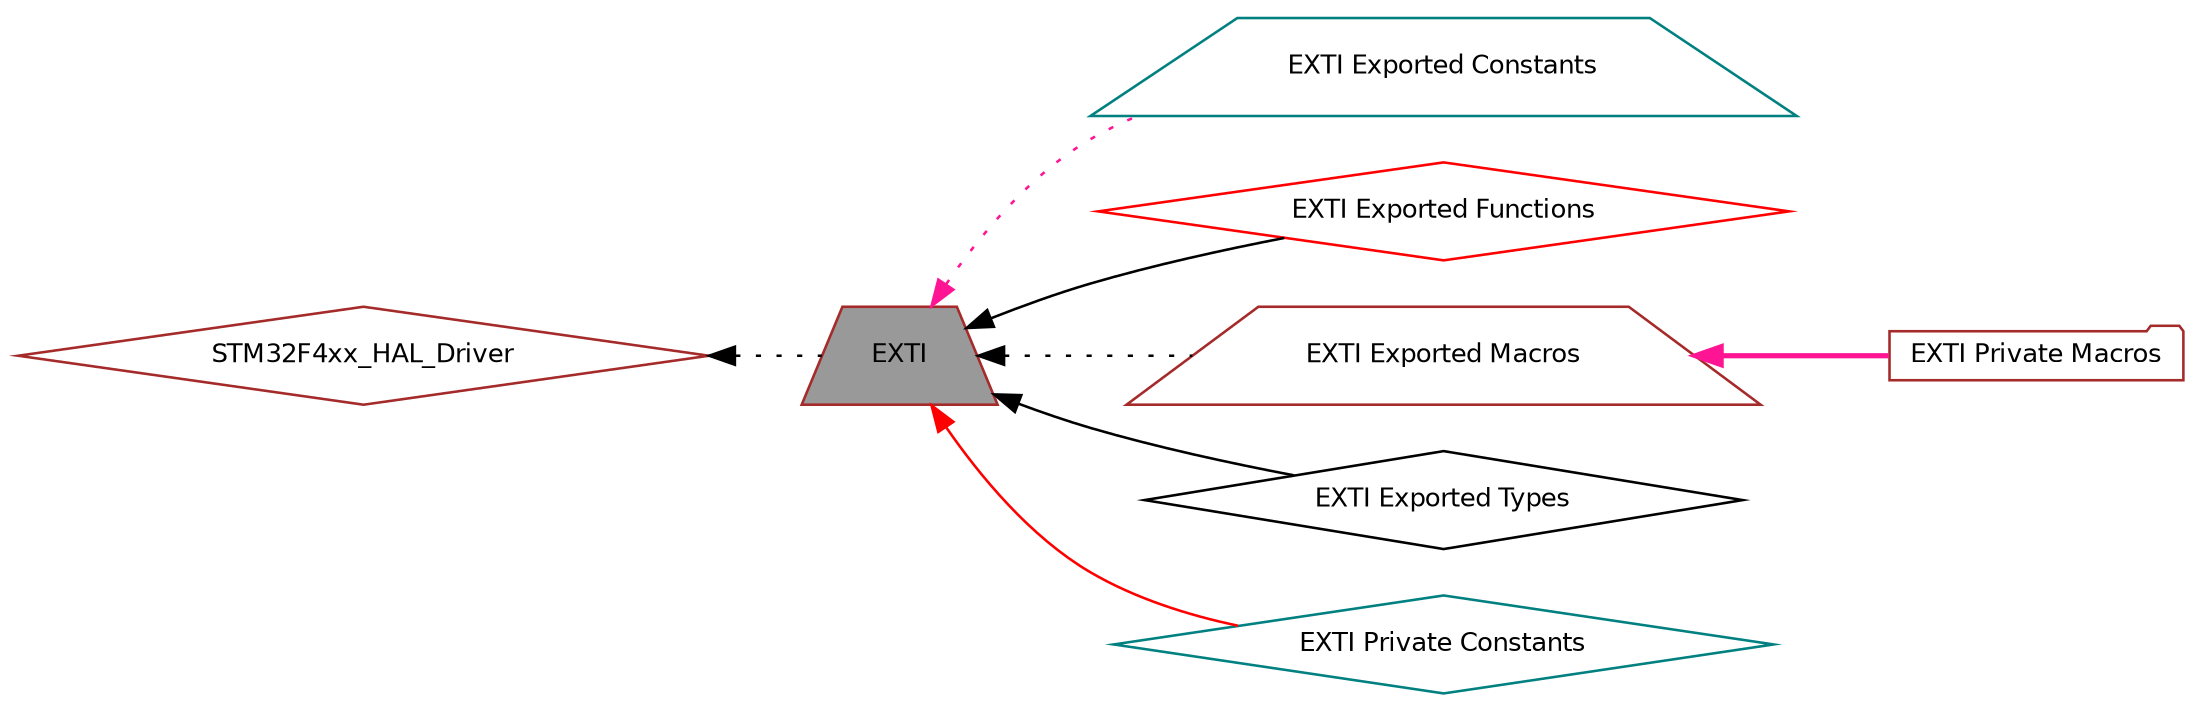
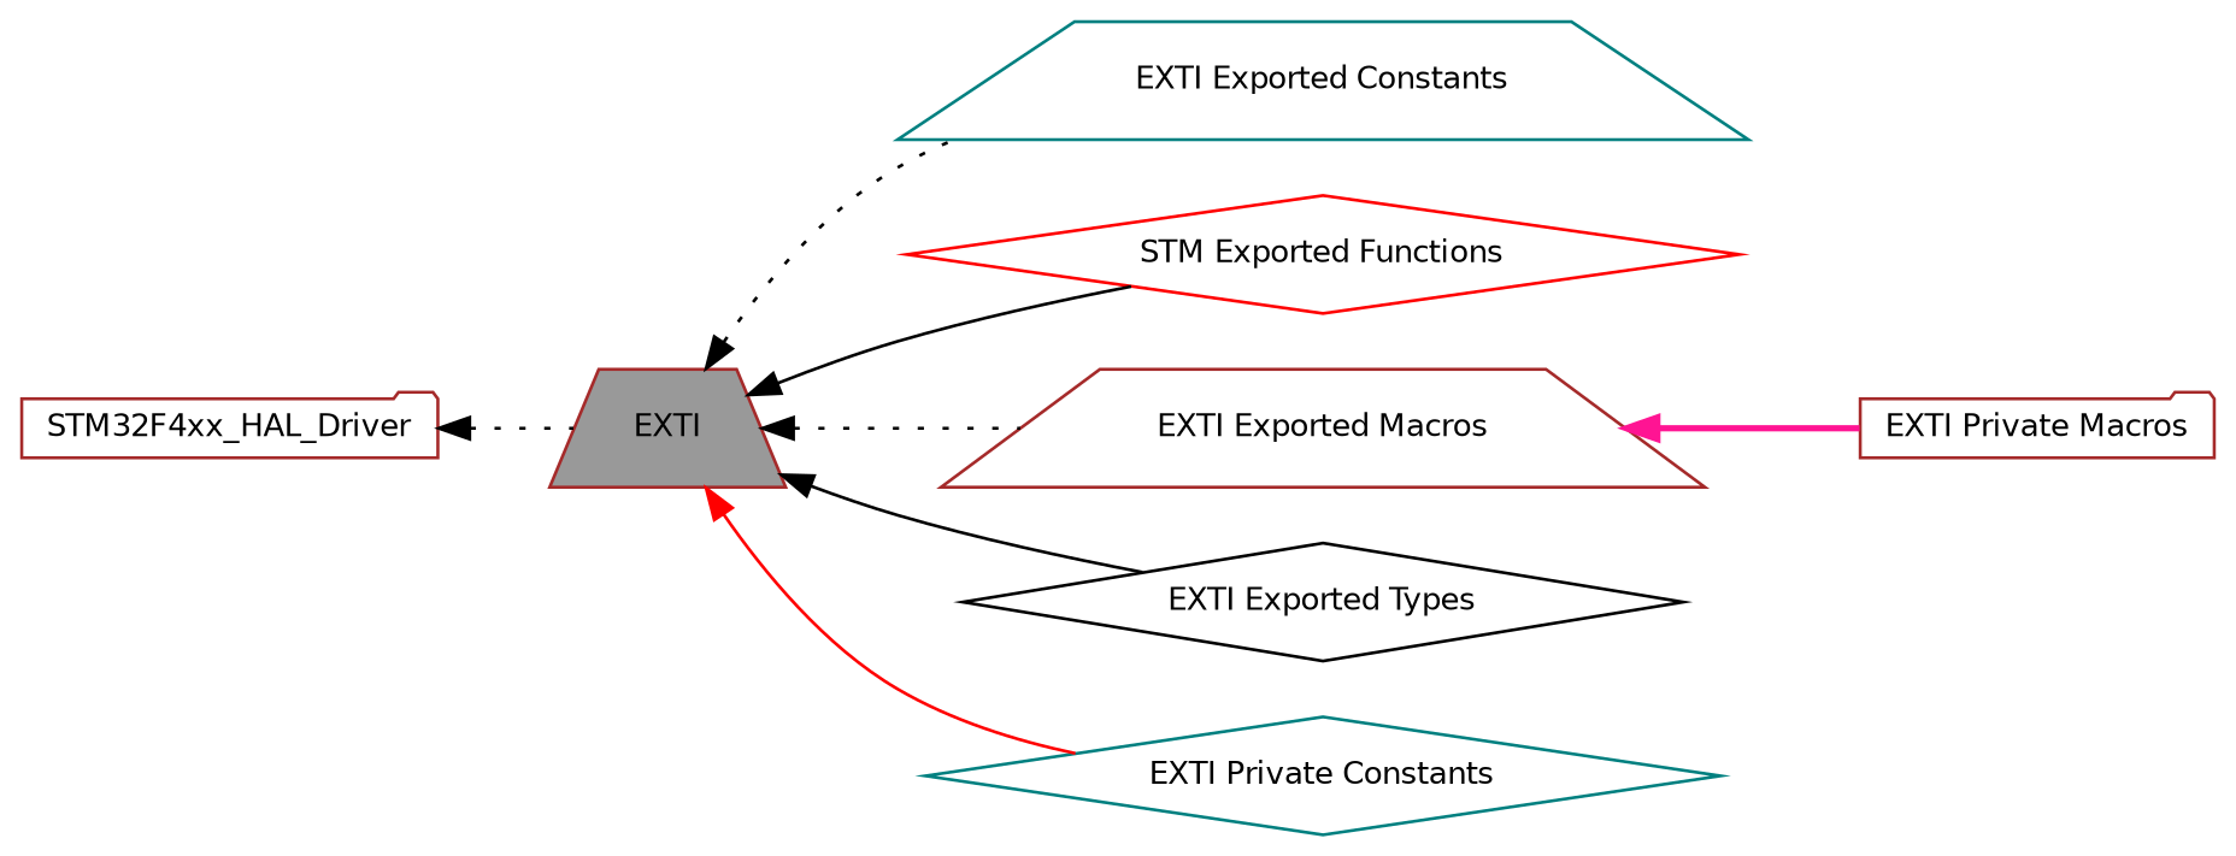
  digraph {
    rankdir=LR
    node [color=brown fillcolor=white fontname=Helvetica fontsize=10 shape=trapezium style=filled]
    edge [color=black dir=back fontname=Helvetica fontsize=10 labelfontname=Helvetica labelfontsize=10 shape=plaintext style=dotted]
    n1 [fillcolor=grey60 fontcolor=black height=0.2 label=EXTI width=0.4]
    n2 [color=teal height=0.2 label="EXTI Exported Constants" width=0.4]
-   n3 [color=red height=0.2 label="EXTI Exported Functions" shape=diamond width=0.4]
+   n3 [color=red height=0.2 label="STM Exported Functions" shape=diamond width=0.4]
    n4 [height=0.2 label="EXTI Exported Macros" width=0.4]
    n5 [color=black height=0.2 label="EXTI Exported Types" shape=diamond width=0.4]
    n6 [color=teal height=0.2 label="EXTI Private Constants" shape=diamond width=0.4]
    n7 [height=0.2 label="EXTI Private Macros" shape=folder width=0.4]
-   n8 [height=0.2 label=STM32F4xx_HAL_Driver shape=diamond width=0.4]
-   n1 -> n2 [color=deeppink]
+   n8 [height=0.2 label=STM32F4xx_HAL_Driver shape=folder width=0.4]
+   n1 -> n2
    n1 -> n3 [style=solid]
    n1 -> n4
    n1 -> n5 [style=solid]
    n1 -> n6 [color=red style=solid]
    n4 -> n7 [color=deeppink style=bold]
    n8 -> n1
  }
